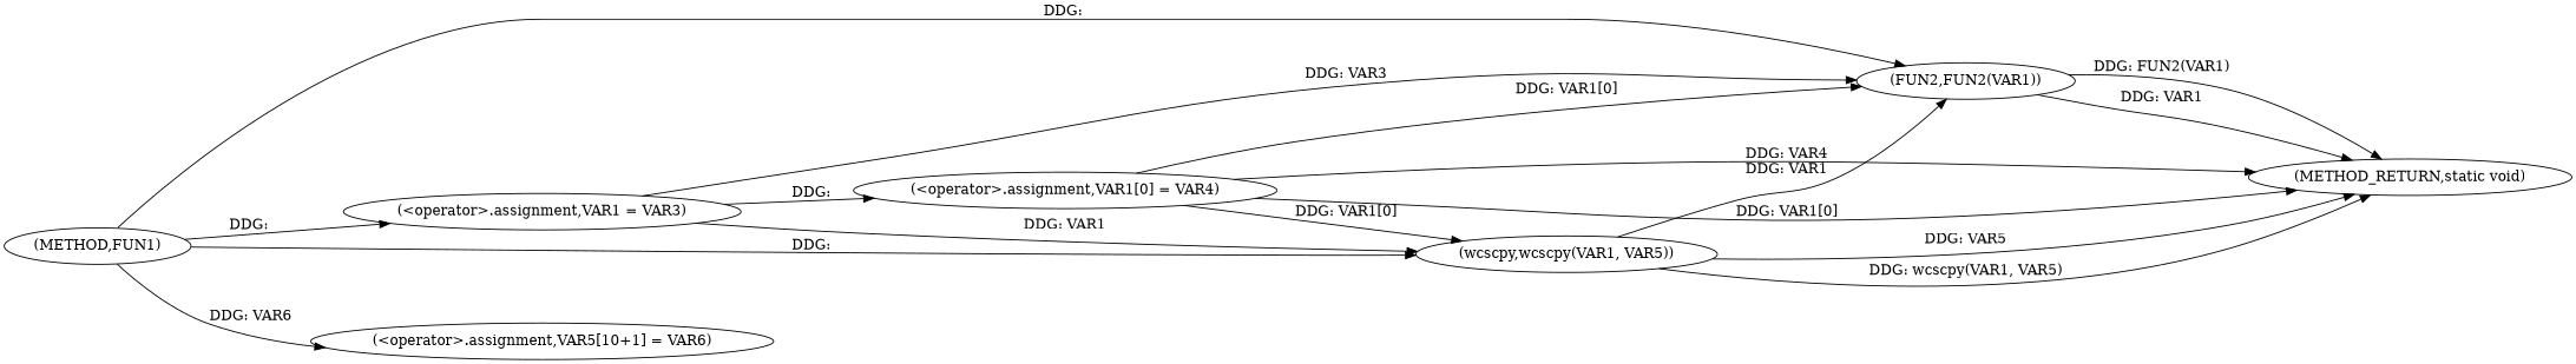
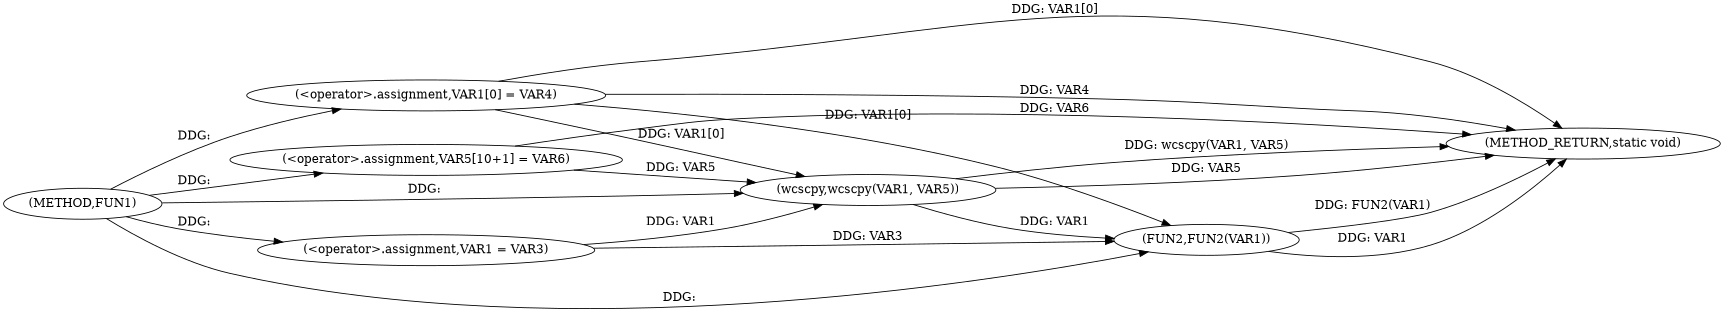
  digraph {
    rankdir=LR
    n1 [label="(METHOD,FUN1)"]
    n2 [label="(<operator>.assignment,VAR1 = VAR3)"]
    n3 [label="(<operator>.assignment,VAR1[0] = VAR4)"]
    n4 [label="(<operator>.assignment,VAR5[10+1] = VAR6)"]
    n5 [label="(wcscpy,wcscpy(VAR1, VAR5))"]
    n6 [label="(FUN2,FUN2(VAR1))"]
    n7 [label="(METHOD_RETURN,static void)"]
    n1 -> n2 [label="DDG: "]
-   n2 -> n3 [label="DDG: "]
-   n1 -> n4 [label="DDG: VAR6"]
+   n1 -> n3 [label="DDG: "]
+   n1 -> n4 [label="DDG: "]
    n1 -> n5 [label="DDG: "]
    n1 -> n6 [label="DDG: "]
    n2 -> n5 [label="DDG: VAR1"]
    n2 -> n6 [label="DDG: VAR3"]
    n3 -> n5 [label="DDG: VAR1[0]"]
    n3 -> n6 [label="DDG: VAR1[0]"]
    n3 -> n7 [label="DDG: VAR1[0]"]
    n3 -> n7 [label="DDG: VAR4"]
+   n4 -> n5 [label="DDG: VAR5"]
+   n4 -> n7 [label="DDG: VAR6"]
    n5 -> n6 [label="DDG: VAR1"]
    n5 -> n7 [label="DDG: VAR5"]
    n5 -> n7 [label="DDG: wcscpy(VAR1, VAR5)"]
    n6 -> n7 [label="DDG: VAR1"]
    n6 -> n7 [label="DDG: FUN2(VAR1)"]
  }
